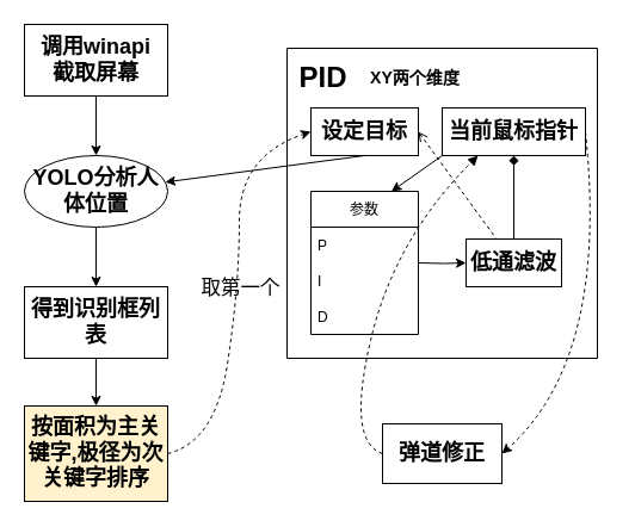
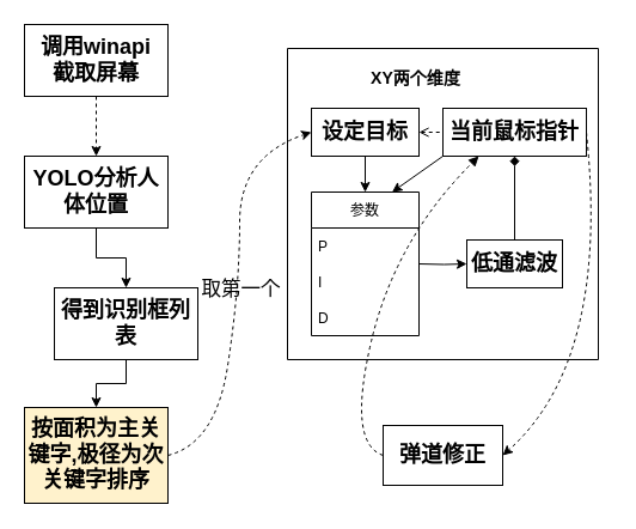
  <mxCell id="0" />
  <mxCell id="1" parent="0" />
- <mxCell id="2" style="edgeStyle=orthogonalEdgeStyle;rounded=0;orthogonalLoop=1;jettySize=auto;html=1;" edge="1" parent="1" source="3" target="5"><mxGeometry relative="1" as="geometry" /></mxCell>
+ <mxCell id="2" style="edgeStyle=orthogonalEdgeStyle;rounded=0;orthogonalLoop=1;jettySize=auto;html=1;dashed=1;" edge="1" parent="1" source="3" target="5"><mxGeometry relative="1" as="geometry" /></mxCell>
  <mxCell id="3" value="&lt;h2&gt;调用winapi&lt;br&gt;截取屏幕&lt;/h2&gt;" style="rounded=0;whiteSpace=wrap;html=1;" vertex="1" parent="1"><mxGeometry x="20" y="20" width="120" height="60" as="geometry" /></mxCell>
  <mxCell id="4" value="" style="edgeStyle=orthogonalEdgeStyle;rounded=0;orthogonalLoop=1;jettySize=auto;html=1;" edge="1" parent="1" source="5" target="7"><mxGeometry relative="1" as="geometry" /></mxCell>
- <mxCell id="5" value="&lt;h2&gt;YOLO分析人体位置&lt;/h2&gt;" style="ellipse;whiteSpace=wrap;html=1;" vertex="1" parent="1"><mxGeometry x="20" y="130" width="120" height="60" as="geometry" /></mxCell>
+ <mxCell id="5" value="&lt;h2&gt;YOLO分析人体位置&lt;/h2&gt;" style="rounded=0;whiteSpace=wrap;html=1;" vertex="1" parent="1"><mxGeometry x="20" y="130" width="120" height="60" as="geometry" /></mxCell>
  <mxCell id="6" value="" style="edgeStyle=orthogonalEdgeStyle;rounded=0;orthogonalLoop=1;jettySize=auto;html=1;" edge="1" parent="1" source="7" target="8"><mxGeometry relative="1" as="geometry" /></mxCell>
- <mxCell id="7" value="&lt;h2&gt;得到识别框列表&lt;/h2&gt;" style="rounded=0;whiteSpace=wrap;html=1;" vertex="1" parent="1"><mxGeometry x="20" y="240" width="120" height="60" as="geometry" /></mxCell>
+ <mxCell id="7" value="&lt;h2&gt;得到识别框列表&lt;/h2&gt;" style="rounded=0;whiteSpace=wrap;html=1;" vertex="1" parent="1"><mxGeometry x="45" y="240" width="120" height="60" as="geometry" /></mxCell>
  <mxCell id="8" value="&lt;h2&gt;按面积为主关键字,极径为次关键字排序&lt;/h2&gt;" style="rounded=0;whiteSpace=wrap;html=1;fillColor=#fff2cc;" vertex="1" parent="1"><mxGeometry x="20" y="340" width="120" height="80" as="geometry" /></mxCell>
  <mxCell id="9" value="" style="swimlane;startSize=0;" vertex="1" parent="1"><mxGeometry x="240" y="40" width="260" height="260" as="geometry" /></mxCell>
  <mxCell id="10" value="&lt;h2&gt;设定目标&lt;/h2&gt;" style="rounded=0;whiteSpace=wrap;html=1;labelBackgroundColor=none;" vertex="1" parent="9"><mxGeometry x="20" y="50" width="90" height="40" as="geometry" /></mxCell>
- <mxCell id="11" value="&lt;h1&gt;PID&lt;/h1&gt;" style="text;html=1;align=center;verticalAlign=middle;resizable=0;points=[];autosize=1;strokeColor=none;fillColor=none;" vertex="1" parent="9"><mxGeometry width="60" height="50" as="geometry" /></mxCell>
  <mxCell id="12" value="&lt;h2&gt;当前鼠标指针&lt;/h2&gt;" style="rounded=0;whiteSpace=wrap;html=1;labelBackgroundColor=none;" vertex="1" parent="9"><mxGeometry x="130" y="50" width="120" height="40" as="geometry" /></mxCell>
  <mxCell id="13" value="&lt;h3&gt;&lt;b&gt;XY两个维度&lt;/b&gt;&lt;/h3&gt;" style="text;html=1;strokeColor=none;fillColor=none;align=center;verticalAlign=middle;whiteSpace=wrap;rounded=0;labelBackgroundColor=none;" vertex="1" parent="9"><mxGeometry x="60" y="10" width="95" height="30" as="geometry" /></mxCell>
  <mxCell id="14" value="参数" style="swimlane;fontStyle=0;childLayout=stackLayout;horizontal=1;startSize=30;horizontalStack=0;resizeParent=1;resizeParentMax=0;resizeLast=0;collapsible=1;marginBottom=0;labelBackgroundColor=none;fontSize=12;" vertex="1" parent="9"><mxGeometry x="20" y="120" width="90" height="120" as="geometry"><mxRectangle x="60" y="100" width="60" height="30" as="alternateBounds" /></mxGeometry></mxCell>
  <mxCell id="15" value="P" style="text;strokeColor=none;fillColor=none;align=left;verticalAlign=middle;spacingLeft=4;spacingRight=4;overflow=hidden;points=[[0,0.5],[1,0.5]];portConstraint=eastwest;rotatable=0;labelBackgroundColor=none;fontSize=12;" vertex="1" parent="14"><mxGeometry y="30" width="90" height="30" as="geometry" /></mxCell>
  <mxCell id="16" value="I" style="text;strokeColor=none;fillColor=none;align=left;verticalAlign=middle;spacingLeft=4;spacingRight=4;overflow=hidden;points=[[0,0.5],[1,0.5]];portConstraint=eastwest;rotatable=0;labelBackgroundColor=none;fontSize=12;" vertex="1" parent="14"><mxGeometry y="60" width="90" height="30" as="geometry" /></mxCell>
  <mxCell id="17" value="D" style="text;strokeColor=none;fillColor=none;align=left;verticalAlign=middle;spacingLeft=4;spacingRight=4;overflow=hidden;points=[[0,0.5],[1,0.5]];portConstraint=eastwest;rotatable=0;labelBackgroundColor=none;fontSize=12;" vertex="1" parent="14"><mxGeometry y="90" width="90" height="30" as="geometry" /></mxCell>
  <mxCell id="18" value="&lt;h2&gt;低通滤波&lt;/h2&gt;" style="rounded=0;whiteSpace=wrap;html=1;labelBackgroundColor=none;fontSize=12;" vertex="1" parent="9"><mxGeometry x="150" y="160" width="80" height="40" as="geometry" /></mxCell>
- <mxCell id="19" value="" style="endArrow=classic;html=1;rounded=0;fontSize=12;exitX=0.5;exitY=1;exitDx=0;exitDy=0;" edge="1" parent="9" source="10" target="5"><mxGeometry width="50" height="50" relative="1" as="geometry"><mxPoint x="60" y="180" as="sourcePoint" /><mxPoint x="110" y="130" as="targetPoint" /></mxGeometry></mxCell>
+ <mxCell id="19" value="" style="endArrow=classic;html=1;rounded=0;fontSize=12;exitX=0.5;exitY=1;exitDx=0;exitDy=0;entryX=0.5;entryY=0;entryDx=0;entryDy=0;" edge="1" parent="9" source="10" target="14"><mxGeometry width="50" height="50" relative="1" as="geometry"><mxPoint x="60" y="180" as="sourcePoint" /><mxPoint x="110" y="130" as="targetPoint" /></mxGeometry></mxCell>
  <mxCell id="20" value="" style="edgeStyle=orthogonalEdgeStyle;rounded=0;orthogonalLoop=1;jettySize=auto;html=1;fontSize=12;" edge="1" parent="9" target="18"><mxGeometry relative="1" as="geometry"><mxPoint x="110" y="180" as="sourcePoint" /></mxGeometry></mxCell>
  <mxCell id="21" value="" style="endArrow=diamond;html=1;rounded=0;fontSize=12;exitX=0.5;exitY=0;exitDx=0;exitDy=0;entryX=0.5;entryY=1;entryDx=0;entryDy=0;" edge="1" parent="9" source="18" target="12"><mxGeometry width="50" height="50" relative="1" as="geometry"><mxPoint x="70" y="130" as="sourcePoint" /><mxPoint x="120" y="80" as="targetPoint" /></mxGeometry></mxCell>
- <mxCell id="22" value="" style="endArrow=none;startArrow=open;html=1;rounded=0;fontSize=12;exitX=1;exitY=0.5;exitDx=0;exitDy=0;dashed=1;startFill=0;endFill=0;" edge="1" parent="9" source="10" target="18"><mxGeometry width="50" height="50" relative="1" as="geometry"><mxPoint x="70" y="130" as="sourcePoint" /><mxPoint x="120" y="80" as="targetPoint" /></mxGeometry></mxCell>
+ <mxCell id="22" value="" style="endArrow=none;startArrow=open;html=1;rounded=0;fontSize=12;entryX=0;entryY=0.5;entryDx=0;entryDy=0;exitX=1;exitY=0.5;exitDx=0;exitDy=0;dashed=1;startFill=0;endFill=0;" edge="1" parent="9" source="10" target="12"><mxGeometry width="50" height="50" relative="1" as="geometry"><mxPoint x="70" y="130" as="sourcePoint" /><mxPoint x="120" y="80" as="targetPoint" /></mxGeometry></mxCell>
  <mxCell id="23" value="" style="endArrow=classic;html=1;rounded=0;fontSize=12;exitX=0;exitY=1;exitDx=0;exitDy=0;entryX=0.75;entryY=0;entryDx=0;entryDy=0;" edge="1" parent="9" source="12" target="14"><mxGeometry width="50" height="50" relative="1" as="geometry"><mxPoint x="70" y="130" as="sourcePoint" /><mxPoint x="120" y="80" as="targetPoint" /></mxGeometry></mxCell>
  <mxCell id="24" value="" style="curved=1;endArrow=classic;html=1;rounded=0;exitX=1;exitY=0.5;exitDx=0;exitDy=0;entryX=0;entryY=0.5;entryDx=0;entryDy=0;dashed=1;" edge="1" parent="1" source="8" target="10"><mxGeometry width="50" height="50" relative="1" as="geometry"><mxPoint x="310" y="260" as="sourcePoint" /><mxPoint x="360" y="210" as="targetPoint" /><Array as="points"><mxPoint x="180" y="370" /><mxPoint x="200" y="240" /><mxPoint x="200" y="130" /></Array></mxGeometry></mxCell>
  <mxCell id="25" value="&lt;h2&gt;&lt;span style=&quot;font-weight: normal&quot;&gt;取第一个&lt;/span&gt;&lt;/h2&gt;" style="edgeLabel;html=1;align=center;verticalAlign=middle;resizable=0;points=[];labelBackgroundColor=none;horizontal=1;" vertex="1" connectable="0" parent="24"><mxGeometry x="0.204" y="-3" relative="1" as="geometry"><mxPoint x="-3" y="36" as="offset" /></mxGeometry></mxCell>
  <mxCell id="26" value="" style="curved=1;endArrow=classic;html=1;rounded=0;dashed=1;fontSize=12;exitX=1;exitY=0.5;exitDx=0;exitDy=0;entryX=1;entryY=0.5;entryDx=0;entryDy=0;" edge="1" parent="1" source="12" target="27"><mxGeometry width="50" height="50" relative="1" as="geometry"><mxPoint x="310" y="260" as="sourcePoint" /><mxPoint x="440" y="360" as="targetPoint" /><Array as="points"><mxPoint x="510" y="300" /></Array></mxGeometry></mxCell>
  <mxCell id="27" value="&lt;h2&gt;弹道修正&lt;/h2&gt;" style="rounded=0;whiteSpace=wrap;html=1;labelBackgroundColor=none;fontSize=12;" vertex="1" parent="1"><mxGeometry x="320" y="355" width="100" height="50" as="geometry" /></mxCell>
  <mxCell id="28" value="" style="curved=1;endArrow=block;html=1;rounded=0;dashed=1;fontSize=12;exitX=0;exitY=0.5;exitDx=0;exitDy=0;entryX=0.25;entryY=1;entryDx=0;entryDy=0;endFill=1;" edge="1" parent="1" source="27" target="12"><mxGeometry width="50" height="50" relative="1" as="geometry"><mxPoint x="310" y="250" as="sourcePoint" /><mxPoint x="360" y="200" as="targetPoint" /><Array as="points"><mxPoint x="290" y="370" /><mxPoint x="330" y="200" /></Array></mxGeometry></mxCell>
